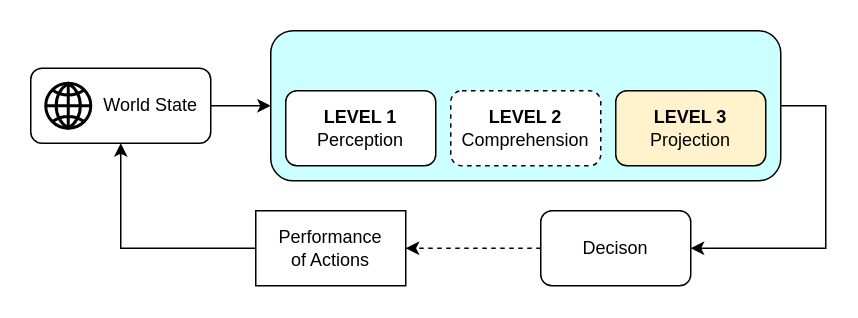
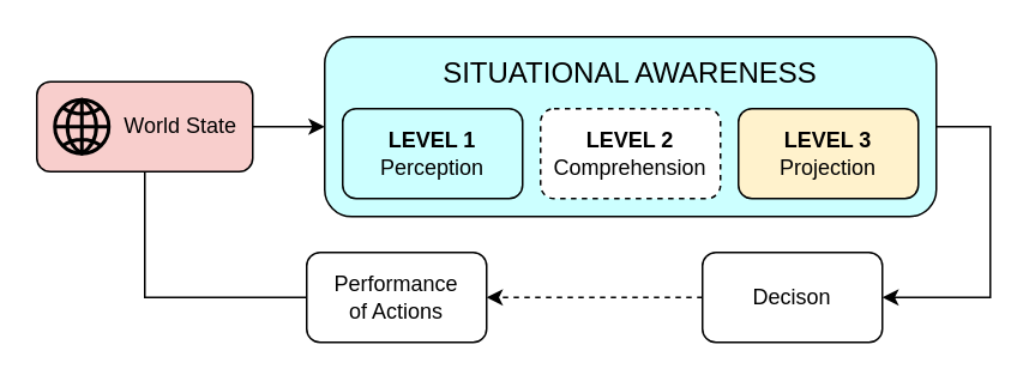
  <mxCell id="0" />
  <mxCell id="1" parent="0" />
  <mxCell id="2" value="CCFFFF" style="rounded=1;whiteSpace=wrap;html=1;fillColor=#CCFFFF;strokeColor=#000000;" vertex="1" parent="1"><mxGeometry x="180" y="20" width="340" height="100" as="geometry" /></mxCell>
- <mxCell id="3" value="&lt;b&gt;LEVEL 1&lt;br&gt;&lt;/b&gt;Perception" style="rounded=1;whiteSpace=wrap;html=1;" vertex="1" parent="1"><mxGeometry x="190" y="60" width="100" height="50" as="geometry" /></mxCell>
+ <mxCell id="3" value="&lt;b&gt;LEVEL 1&lt;br&gt;&lt;/b&gt;Perception" style="rounded=1;whiteSpace=wrap;html=1;fillColor=#ccffff;" vertex="1" parent="1"><mxGeometry x="190" y="60" width="100" height="50" as="geometry" /></mxCell>
  <mxCell id="4" value="&lt;b&gt;LEVEL 2&lt;/b&gt;&lt;br&gt;Comprehension" style="rounded=1;whiteSpace=wrap;html=1;dashed=1;" vertex="1" parent="1"><mxGeometry x="300" y="60" width="100" height="50" as="geometry" /></mxCell>
  <mxCell id="5" value="&lt;b&gt;LEVEL 3&lt;/b&gt;&lt;br&gt;Projection" style="rounded=1;whiteSpace=wrap;html=1;fillColor=#fff2cc;" vertex="1" parent="1"><mxGeometry x="410" y="60" width="100" height="50" as="geometry" /></mxCell>
- <mxCell id="7" value="Performance &lt;br&gt;of Actions" style="whiteSpace=wrap;html=1;rounded=0;" vertex="1" parent="1"><mxGeometry x="170" y="140" width="100" height="50" as="geometry" /></mxCell>
- <mxCell id="8" value="Decison" style="rounded=1;whiteSpace=wrap;html=1;" vertex="1" parent="1"><mxGeometry x="360" y="140" width="100" height="50" as="geometry" /></mxCell>
- <mxCell id="9" value="World State&amp;nbsp;&amp;nbsp;" style="rounded=1;whiteSpace=wrap;html=1;align=right;" vertex="1" parent="1"><mxGeometry x="20" y="45" width="120" height="50" as="geometry" /></mxCell>
+ <mxCell id="6" value="&lt;font style=&quot;font-size: 16px&quot;&gt;SITUATIONAL AWARENESS&lt;/font&gt;" style="text;html=1;strokeColor=none;fillColor=none;align=center;verticalAlign=middle;whiteSpace=wrap;rounded=0;" vertex="1" parent="1"><mxGeometry x="180" y="20" width="340" height="40" as="geometry" /></mxCell>
+ <mxCell id="7" value="Performance &lt;br&gt;of Actions" style="rounded=1;whiteSpace=wrap;html=1;" vertex="1" parent="1"><mxGeometry x="170" y="140" width="100" height="50" as="geometry" /></mxCell>
+ <mxCell id="8" value="Decison" style="rounded=1;whiteSpace=wrap;html=1;" vertex="1" parent="1"><mxGeometry x="390" y="140" width="100" height="50" as="geometry" /></mxCell>
+ <mxCell id="9" value="World State&amp;nbsp;&amp;nbsp;" style="rounded=1;whiteSpace=wrap;html=1;align=right;fillColor=#f8cecc;" vertex="1" parent="1"><mxGeometry x="20" y="45" width="120" height="50" as="geometry" /></mxCell>
  <mxCell id="10" value="" style="endArrow=classic;html=1;rounded=0;fontSize=14;exitX=1;exitY=0.5;exitDx=0;exitDy=0;entryX=0;entryY=0.5;entryDx=0;entryDy=0;" edge="1" parent="1" source="9" target="2"><mxGeometry width="50" height="50" relative="1" as="geometry"><mxPoint x="280" y="130" as="sourcePoint" /><mxPoint x="180" y="70" as="targetPoint" /></mxGeometry></mxCell>
  <mxCell id="11" value="" style="endArrow=classic;html=1;rounded=0;fontSize=14;entryX=1;entryY=0.5;entryDx=0;entryDy=0;" edge="1" parent="1" source="2" target="8"><mxGeometry width="50" height="50" relative="1" as="geometry"><mxPoint x="450" y="120" as="sourcePoint" /><mxPoint x="480" y="165" as="targetPoint" /><Array as="points"><mxPoint x="550" y="70" /><mxPoint x="550" y="165" /></Array></mxGeometry></mxCell>
  <mxCell id="12" value="" style="endArrow=classic;html=1;rounded=0;fontSize=14;exitX=0;exitY=0.5;exitDx=0;exitDy=0;entryX=1;entryY=0.5;entryDx=0;entryDy=0;dashed=1;" edge="1" parent="1" source="8" target="7"><mxGeometry width="50" height="50" relative="1" as="geometry"><mxPoint x="360" y="150" as="sourcePoint" /><mxPoint x="410" y="100" as="targetPoint" /></mxGeometry></mxCell>
- <mxCell id="13" value="" style="endArrow=classic;html=1;rounded=0;fontSize=14;exitX=0;exitY=0.5;exitDx=0;exitDy=0;" edge="1" parent="1" source="7" target="9"><mxGeometry width="50" height="50" relative="1" as="geometry"><mxPoint x="370" y="175" as="sourcePoint" /><mxPoint x="350" y="175" as="targetPoint" /><Array as="points"><mxPoint x="80" y="165" /></Array></mxGeometry></mxCell>
+ <mxCell id="13" value="" style="endArrow=none;html=1;rounded=0;fontSize=14;exitX=0;exitY=0.5;exitDx=0;exitDy=0;" edge="1" parent="1" source="7" target="9"><mxGeometry width="50" height="50" relative="1" as="geometry"><mxPoint x="370" y="175" as="sourcePoint" /><mxPoint x="350" y="175" as="targetPoint" /><Array as="points"><mxPoint x="80" y="165" /></Array></mxGeometry></mxCell>
  <mxCell id="14" value="" style="html=1;verticalLabelPosition=bottom;align=center;labelBackgroundColor=#ffffff;verticalAlign=top;strokeWidth=2;strokeColor=default;shadow=0;dashed=0;shape=mxgraph.ios7.icons.globe;fontSize=16;fillColor=none;gradientColor=none;" vertex="1" parent="1"><mxGeometry x="30" y="55" width="30" height="30" as="geometry" /></mxCell>
